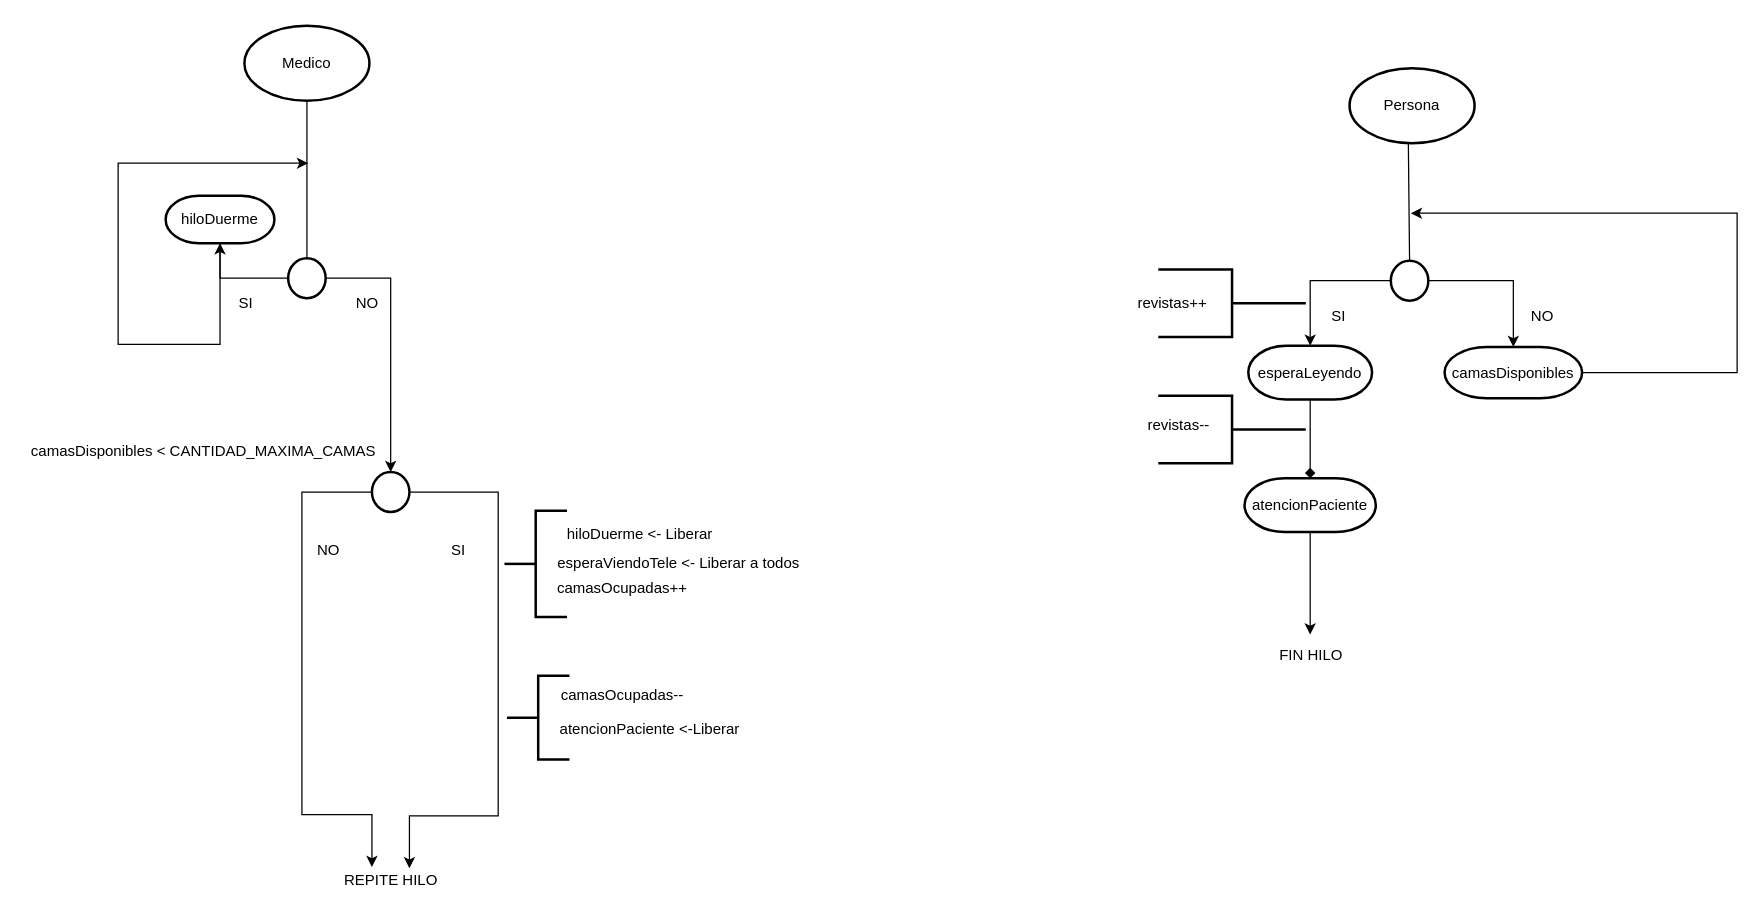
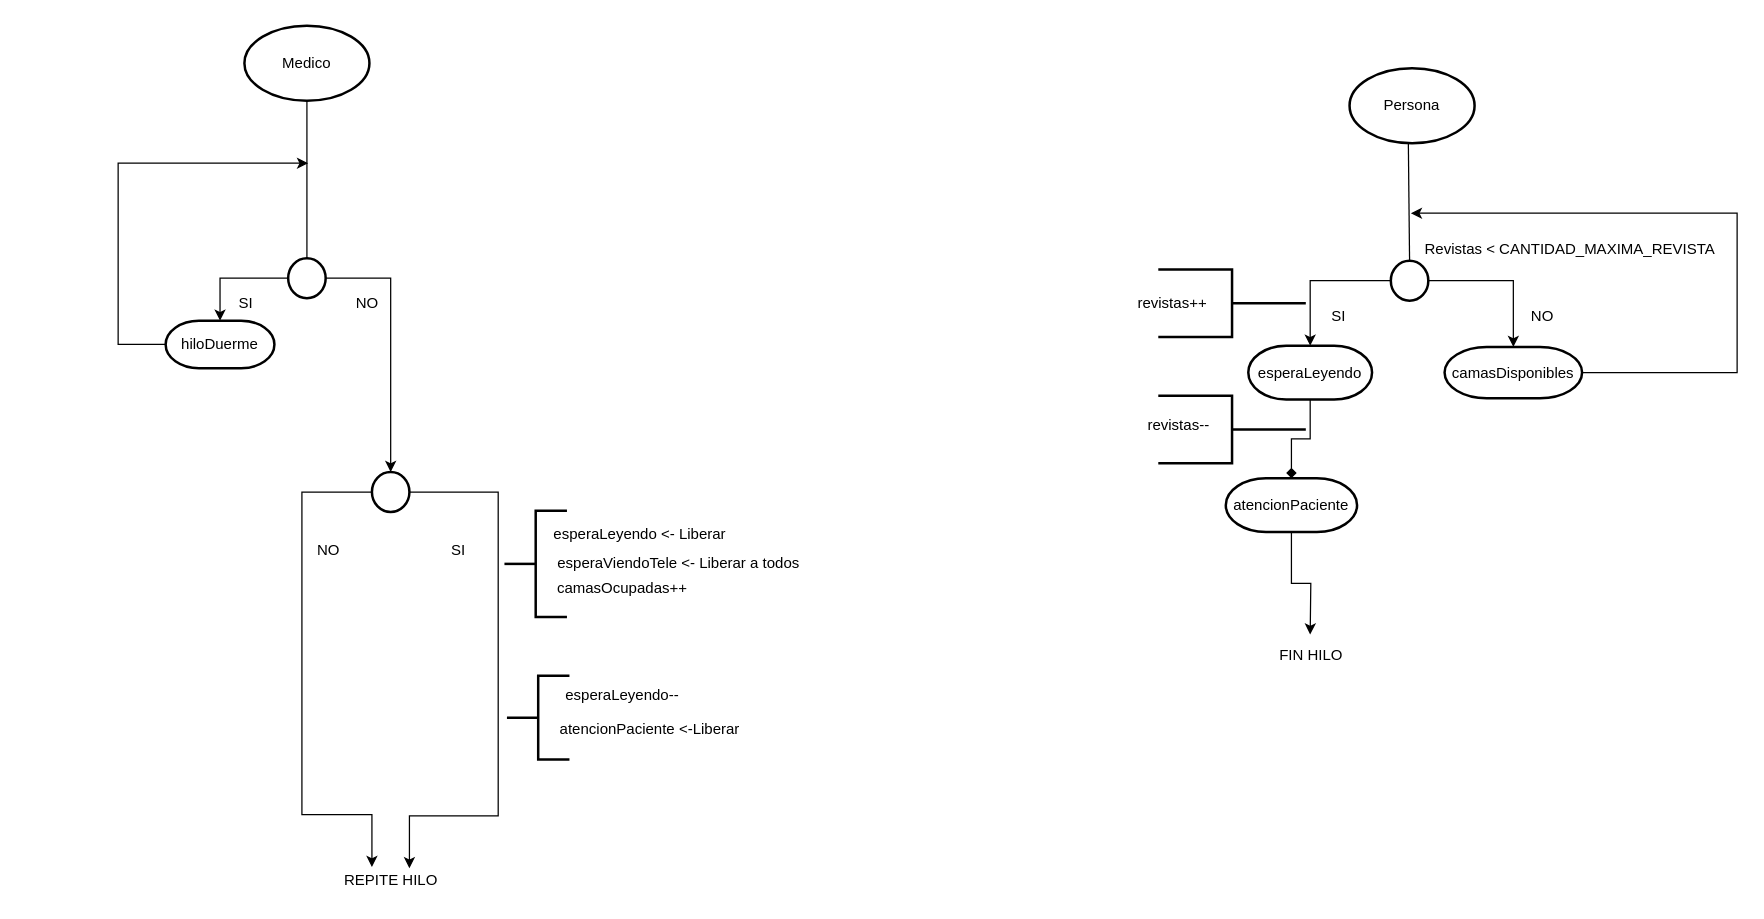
  <mxCell id="0" />
  <mxCell id="1" parent="0" />
  <mxCell id="2" value="" style="endArrow=none;html=1;entryX=0.5;entryY=0;entryDx=0;entryDy=0;entryPerimeter=0;" edge="1" parent="1" target="5"><mxGeometry width="50" height="50" relative="1" as="geometry"><mxPoint x="1126" y="112" as="sourcePoint" /><mxPoint x="1126" y="269" as="targetPoint" /></mxGeometry></mxCell>
  <mxCell id="3" style="edgeStyle=orthogonalEdgeStyle;rounded=0;orthogonalLoop=1;jettySize=auto;html=1;entryX=0.5;entryY=0;entryDx=0;entryDy=0;entryPerimeter=0;" edge="1" parent="1" source="5" target="11"><mxGeometry relative="1" as="geometry"><mxPoint x="1048.5" y="341.833" as="targetPoint" /></mxGeometry></mxCell>
  <mxCell id="4" style="edgeStyle=orthogonalEdgeStyle;rounded=0;orthogonalLoop=1;jettySize=auto;html=1;entryX=0.5;entryY=0;entryDx=0;entryDy=0;entryPerimeter=0;" edge="1" parent="1" source="5" target="13"><mxGeometry relative="1" as="geometry"><mxPoint x="1210.167" y="339.333" as="targetPoint" /></mxGeometry></mxCell>
  <mxCell id="5" value="" style="strokeWidth=2;html=1;shape=mxgraph.flowchart.start_2;whiteSpace=wrap;" vertex="1" parent="1"><mxGeometry x="1112" y="208" width="30" height="32" as="geometry" /></mxCell>
  <mxCell id="6" value="Persona" style="strokeWidth=2;html=1;shape=mxgraph.flowchart.start_1;whiteSpace=wrap;" vertex="1" parent="1"><mxGeometry x="1079" y="54" width="100" height="60" as="geometry" /></mxCell>
+ <mxCell id="7" value="Revistas &amp;lt; CANTIDAD_MAXIMA_REVISTA" style="text;html=1;align=center;verticalAlign=middle;resizable=0;points=[];autosize=1;" vertex="1" parent="1"><mxGeometry x="1137" y="190" width="235" height="18" as="geometry" /></mxCell>
  <mxCell id="8" value="SI" style="text;html=1;align=center;verticalAlign=middle;resizable=0;points=[];autosize=1;" vertex="1" parent="1"><mxGeometry x="1059" y="244" width="21" height="18" as="geometry" /></mxCell>
  <mxCell id="9" value="NO" style="text;html=1;align=center;verticalAlign=middle;resizable=0;points=[];autosize=1;" vertex="1" parent="1"><mxGeometry x="1219" y="244" width="28" height="18" as="geometry" /></mxCell>
  <mxCell id="10" style="edgeStyle=orthogonalEdgeStyle;rounded=0;orthogonalLoop=1;jettySize=auto;html=1;entryX=0.5;entryY=0;entryDx=0;entryDy=0;entryPerimeter=0;endArrow=diamond;" edge="1" parent="1" source="11" target="39"><mxGeometry relative="1" as="geometry" /></mxCell>
  <mxCell id="11" value="esperaLeyendo" style="strokeWidth=2;html=1;shape=mxgraph.flowchart.terminator;whiteSpace=wrap;" vertex="1" parent="1"><mxGeometry x="998" y="276" width="99" height="43" as="geometry" /></mxCell>
  <mxCell id="12" style="edgeStyle=orthogonalEdgeStyle;rounded=0;orthogonalLoop=1;jettySize=auto;html=1;" edge="1" parent="1" source="13"><mxGeometry relative="1" as="geometry"><mxPoint x="1128" y="170" as="targetPoint" /><Array as="points"><mxPoint x="1389" y="298" /><mxPoint x="1389" y="170" /><mxPoint x="1128" y="170" /></Array></mxGeometry></mxCell>
  <mxCell id="13" value="camasDisponibles" style="strokeWidth=2;html=1;shape=mxgraph.flowchart.terminator;whiteSpace=wrap;" vertex="1" parent="1"><mxGeometry x="1155" y="277" width="110" height="41" as="geometry" /></mxCell>
  <mxCell id="14" value="" style="endArrow=none;html=1;exitX=0.5;exitY=1;exitDx=0;exitDy=0;exitPerimeter=0;" edge="1" source="16" target="19" parent="1"><mxGeometry width="50" height="50" relative="1" as="geometry"><mxPoint x="245" y="79" as="sourcePoint" /><mxPoint x="245" y="219" as="targetPoint" /></mxGeometry></mxCell>
  <mxCell id="15" value="Text" style="edgeLabel;html=1;align=center;verticalAlign=middle;resizable=0;points=[];" vertex="1" connectable="0" parent="14"><mxGeometry x="-0.331" y="2" relative="1" as="geometry"><mxPoint x="-17" y="-72.83" as="offset" /></mxGeometry></mxCell>
  <mxCell id="16" value="Medico" style="strokeWidth=2;html=1;shape=mxgraph.flowchart.start_1;whiteSpace=wrap;" vertex="1" parent="1"><mxGeometry x="195" y="20" width="100" height="60" as="geometry" /></mxCell>
  <mxCell id="17" style="edgeStyle=orthogonalEdgeStyle;rounded=0;orthogonalLoop=1;jettySize=auto;html=1;entryX=0.5;entryY=0;entryDx=0;entryDy=0;entryPerimeter=0;" edge="1" parent="1" source="19" target="31"><mxGeometry relative="1" as="geometry"><mxPoint x="314" y="382" as="targetPoint" /></mxGeometry></mxCell>
  <mxCell id="18" style="edgeStyle=orthogonalEdgeStyle;rounded=0;orthogonalLoop=1;jettySize=auto;html=1;" edge="1" parent="1" source="19" target="21"><mxGeometry relative="1" as="geometry"><mxPoint x="180.333" y="316.167" as="targetPoint" /></mxGeometry></mxCell>
  <mxCell id="19" value="" style="strokeWidth=2;html=1;shape=mxgraph.flowchart.start_2;whiteSpace=wrap;" vertex="1" parent="1"><mxGeometry x="230" y="206" width="30" height="32" as="geometry" /></mxCell>
  <mxCell id="20" style="edgeStyle=orthogonalEdgeStyle;rounded=0;orthogonalLoop=1;jettySize=auto;html=1;" edge="1" parent="1" source="21"><mxGeometry relative="1" as="geometry"><mxPoint x="246" y="130" as="targetPoint" /><Array as="points"><mxPoint x="94" y="275" /><mxPoint x="94" y="130" /></Array></mxGeometry></mxCell>
- <mxCell id="21" value="hiloDuerme" style="strokeWidth=2;html=1;shape=mxgraph.flowchart.terminator;whiteSpace=wrap;" vertex="1" parent="1"><mxGeometry x="132" y="156" width="87" height="38" as="geometry" /></mxCell>
+ <mxCell id="21" value="hiloDuerme" style="strokeWidth=2;html=1;shape=mxgraph.flowchart.terminator;whiteSpace=wrap;" vertex="1" parent="1"><mxGeometry x="132" y="256" width="87" height="38" as="geometry" /></mxCell>
  <mxCell id="22" value="SI" style="text;html=1;align=center;verticalAlign=middle;resizable=0;points=[];autosize=1;" vertex="1" parent="1"><mxGeometry x="185" y="233" width="21" height="18" as="geometry" /></mxCell>
  <mxCell id="23" value="NO" style="text;html=1;align=center;verticalAlign=middle;resizable=0;points=[];autosize=1;" vertex="1" parent="1"><mxGeometry x="279" y="233" width="28" height="18" as="geometry" /></mxCell>
  <mxCell id="24" value="" style="group" vertex="1" connectable="0" parent="1"><mxGeometry x="403" y="408" width="244" height="100" as="geometry" /></mxCell>
  <mxCell id="25" value="" style="strokeWidth=2;html=1;shape=mxgraph.flowchart.annotation_2;align=left;labelPosition=right;pointerEvents=1;" vertex="1" parent="24"><mxGeometry width="50" height="85" as="geometry" /></mxCell>
- <mxCell id="26" value="hiloDuerme &amp;lt;- Liberar" style="text;html=1;align=center;verticalAlign=middle;resizable=0;points=[];autosize=1;" vertex="1" parent="24"><mxGeometry x="32" y="10" width="152" height="18" as="geometry" /></mxCell>
+ <mxCell id="26" value="esperaLeyendo &amp;lt;- Liberar" style="text;html=1;align=center;verticalAlign=middle;resizable=0;points=[];autosize=1;" vertex="1" parent="24"><mxGeometry x="32" y="10" width="152" height="18" as="geometry" /></mxCell>
  <mxCell id="27" value="esperaViendoTele &amp;lt;- Liberar a todos" style="text;html=1;align=center;verticalAlign=middle;resizable=0;points=[];autosize=1;" vertex="1" parent="24"><mxGeometry x="34" y="33" width="210" height="18" as="geometry" /></mxCell>
  <mxCell id="28" value="camasOcupadas++" style="text;html=1;align=center;verticalAlign=middle;resizable=0;points=[];autosize=1;" vertex="1" parent="24"><mxGeometry x="34" y="53" width="119" height="18" as="geometry" /></mxCell>
  <mxCell id="29" style="edgeStyle=orthogonalEdgeStyle;rounded=0;orthogonalLoop=1;jettySize=auto;html=1;" edge="1" parent="1" source="31"><mxGeometry relative="1" as="geometry"><mxPoint x="327" y="694" as="targetPoint" /><Array as="points"><mxPoint x="398" y="393" /><mxPoint x="398" y="652" /></Array></mxGeometry></mxCell>
  <mxCell id="30" style="edgeStyle=orthogonalEdgeStyle;rounded=0;orthogonalLoop=1;jettySize=auto;html=1;" edge="1" parent="1" source="31"><mxGeometry relative="1" as="geometry"><mxPoint x="297" y="693" as="targetPoint" /><Array as="points"><mxPoint x="241" y="393" /><mxPoint x="241" y="651" /></Array></mxGeometry></mxCell>
  <mxCell id="31" value="" style="strokeWidth=2;html=1;shape=mxgraph.flowchart.start_2;whiteSpace=wrap;" vertex="1" parent="1"><mxGeometry x="297" y="377" width="30" height="32" as="geometry" /></mxCell>
- <mxCell id="32" value="camasDisponibles &amp;lt; CANTIDAD_MAXIMA_CAMAS" style="text;html=1;align=center;verticalAlign=middle;resizable=0;points=[];autosize=1;" vertex="1" parent="1"><mxGeometry x="20" y="352" width="284" height="18" as="geometry" /></mxCell>
  <mxCell id="33" value="SI&lt;br&gt;" style="text;html=1;align=center;verticalAlign=middle;resizable=0;points=[];autosize=1;" vertex="1" parent="1"><mxGeometry x="355" y="431" width="21" height="18" as="geometry" /></mxCell>
  <mxCell id="34" value="" style="group" vertex="1" connectable="0" parent="1"><mxGeometry x="405" y="540" width="244" height="68" as="geometry" /></mxCell>
  <mxCell id="35" value="" style="strokeWidth=2;html=1;shape=mxgraph.flowchart.annotation_2;align=left;labelPosition=right;pointerEvents=1;" vertex="1" parent="34"><mxGeometry width="50" height="67" as="geometry" /></mxCell>
- <mxCell id="36" value="camasOcupadas--" style="text;html=1;align=center;verticalAlign=middle;resizable=0;points=[];autosize=1;" vertex="1" parent="34"><mxGeometry x="35" y="7.37" width="113" height="18" as="geometry" /></mxCell>
+ <mxCell id="36" value="esperaLeyendo--" style="text;html=1;align=center;verticalAlign=middle;resizable=0;points=[];autosize=1;" vertex="1" parent="34"><mxGeometry x="35" y="7.37" width="113" height="18" as="geometry" /></mxCell>
  <mxCell id="37" value="atencionPaciente &amp;lt;-Liberar" style="text;html=1;align=center;verticalAlign=middle;resizable=0;points=[];autosize=1;" vertex="1" parent="34"><mxGeometry x="35" y="34" width="158" height="18" as="geometry" /></mxCell>
  <mxCell id="38" style="edgeStyle=orthogonalEdgeStyle;rounded=0;orthogonalLoop=1;jettySize=auto;html=1;" edge="1" parent="1" source="39"><mxGeometry relative="1" as="geometry"><mxPoint x="1047.5" y="507" as="targetPoint" /></mxGeometry></mxCell>
- <mxCell id="39" value="atencionPaciente" style="strokeWidth=2;html=1;shape=mxgraph.flowchart.terminator;whiteSpace=wrap;" vertex="1" parent="1"><mxGeometry x="995" y="382" width="105" height="43" as="geometry" /></mxCell>
+ <mxCell id="39" value="atencionPaciente" style="strokeWidth=2;html=1;shape=mxgraph.flowchart.terminator;whiteSpace=wrap;" vertex="1" parent="1"><mxGeometry x="980" y="382" width="105" height="43" as="geometry" /></mxCell>
  <mxCell id="40" value="FIN HILO" style="text;html=1;align=center;verticalAlign=middle;resizable=0;points=[];autosize=1;" vertex="1" parent="1"><mxGeometry x="1017.5" y="515" width="60" height="18" as="geometry" /></mxCell>
  <mxCell id="41" value="REPITE HILO" style="text;html=1;align=center;verticalAlign=middle;resizable=0;points=[];autosize=1;" vertex="1" parent="1"><mxGeometry x="270" y="695" width="84" height="18" as="geometry" /></mxCell>
  <mxCell id="42" value="NO" style="text;html=1;align=center;verticalAlign=middle;resizable=0;points=[];autosize=1;" vertex="1" parent="1"><mxGeometry x="248" y="431" width="28" height="18" as="geometry" /></mxCell>
  <mxCell id="43" value="" style="strokeWidth=2;html=1;shape=mxgraph.flowchart.annotation_2;align=left;labelPosition=right;pointerEvents=1;rotation=-180;" vertex="1" parent="1"><mxGeometry x="926" y="215" width="118" height="54" as="geometry" /></mxCell>
  <mxCell id="44" value="revistas++" style="text;html=1;align=center;verticalAlign=middle;resizable=0;points=[];autosize=1;" vertex="1" parent="1"><mxGeometry x="903" y="233" width="67" height="18" as="geometry" /></mxCell>
  <mxCell id="45" value="" style="strokeWidth=2;html=1;shape=mxgraph.flowchart.annotation_2;align=left;labelPosition=right;pointerEvents=1;rotation=-180;" vertex="1" parent="1"><mxGeometry x="926" y="316" width="118" height="54" as="geometry" /></mxCell>
  <mxCell id="46" value="revistas--" style="text;html=1;align=center;verticalAlign=middle;resizable=0;points=[];autosize=1;" vertex="1" parent="1"><mxGeometry x="911" y="331" width="61" height="18" as="geometry" /></mxCell>
